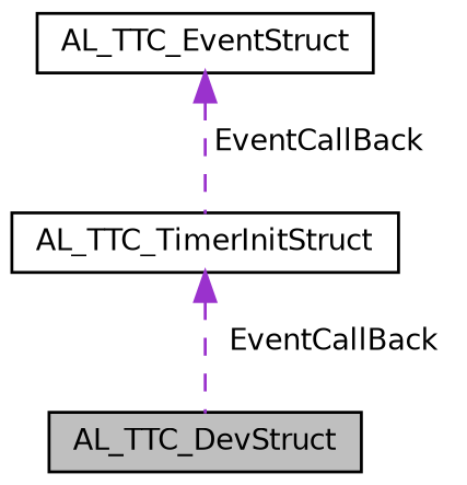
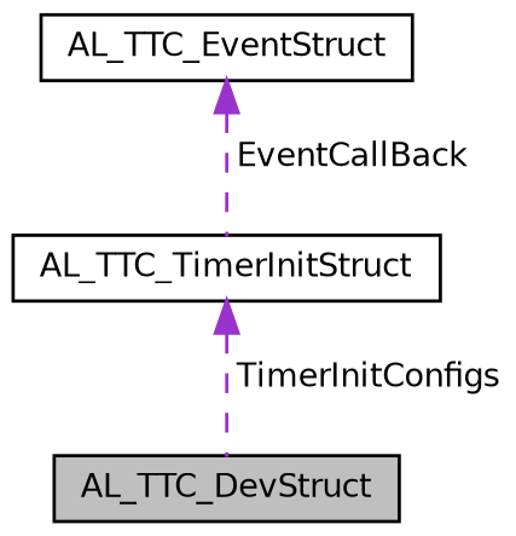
  digraph {
    node [color=black fillcolor=white fontname=Helvetica fontsize=10 shape=record style=filled]
    edge [color=darkorchid3 dir=back fontname=Helvetica fontsize=10 labelfontname=Helvetica labelfontsize=10 style=dashed]
    n1 [fillcolor=grey75 fontcolor=black height=0.2 label=AL_TTC_DevStruct width=0.4]
    n2 [height=0.2 label=AL_TTC_TimerInitStruct width=0.4]
    n3 [height=0.2 label=AL_TTC_EventStruct width=0.4]
-   n2 -> n1 [label=" EventCallBack"]
+   n2 -> n1 [label=" TimerInitConfigs"]
    n3 -> n2 [label=" EventCallBack"]
  }
